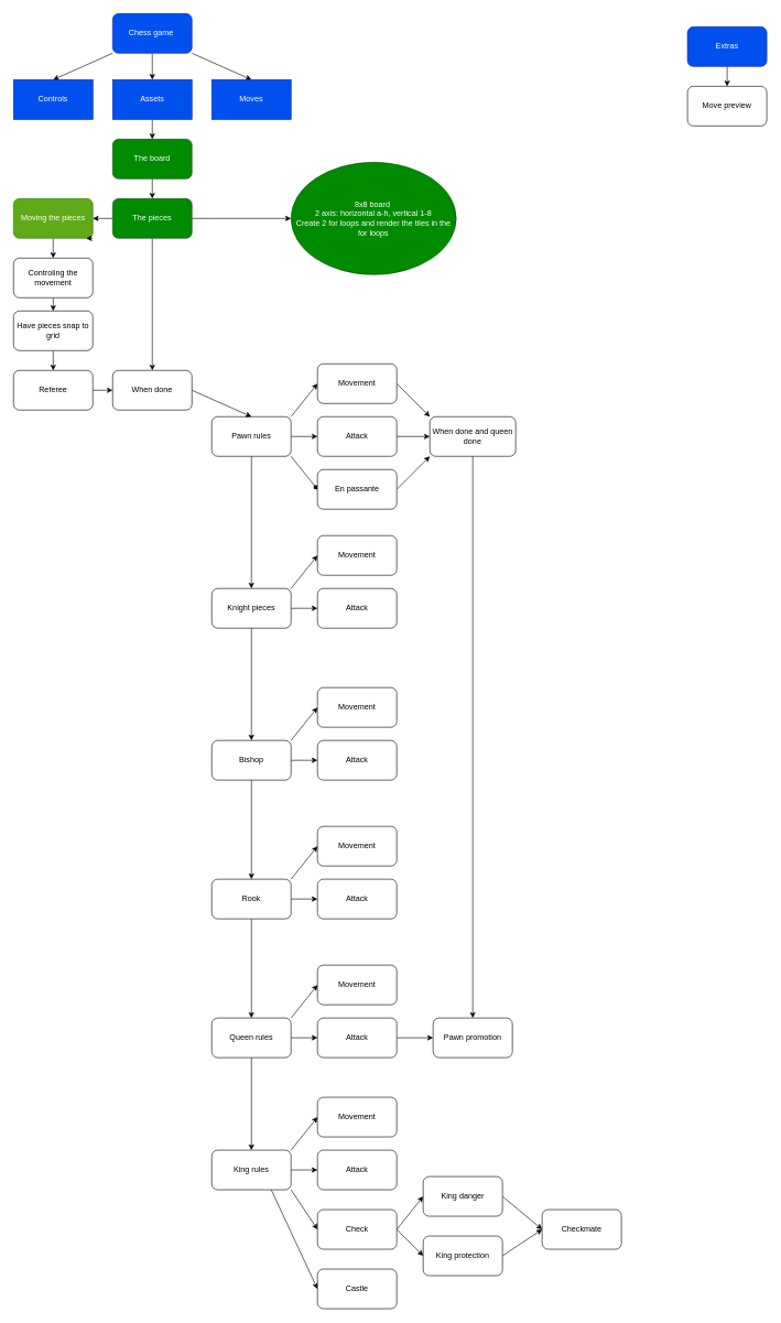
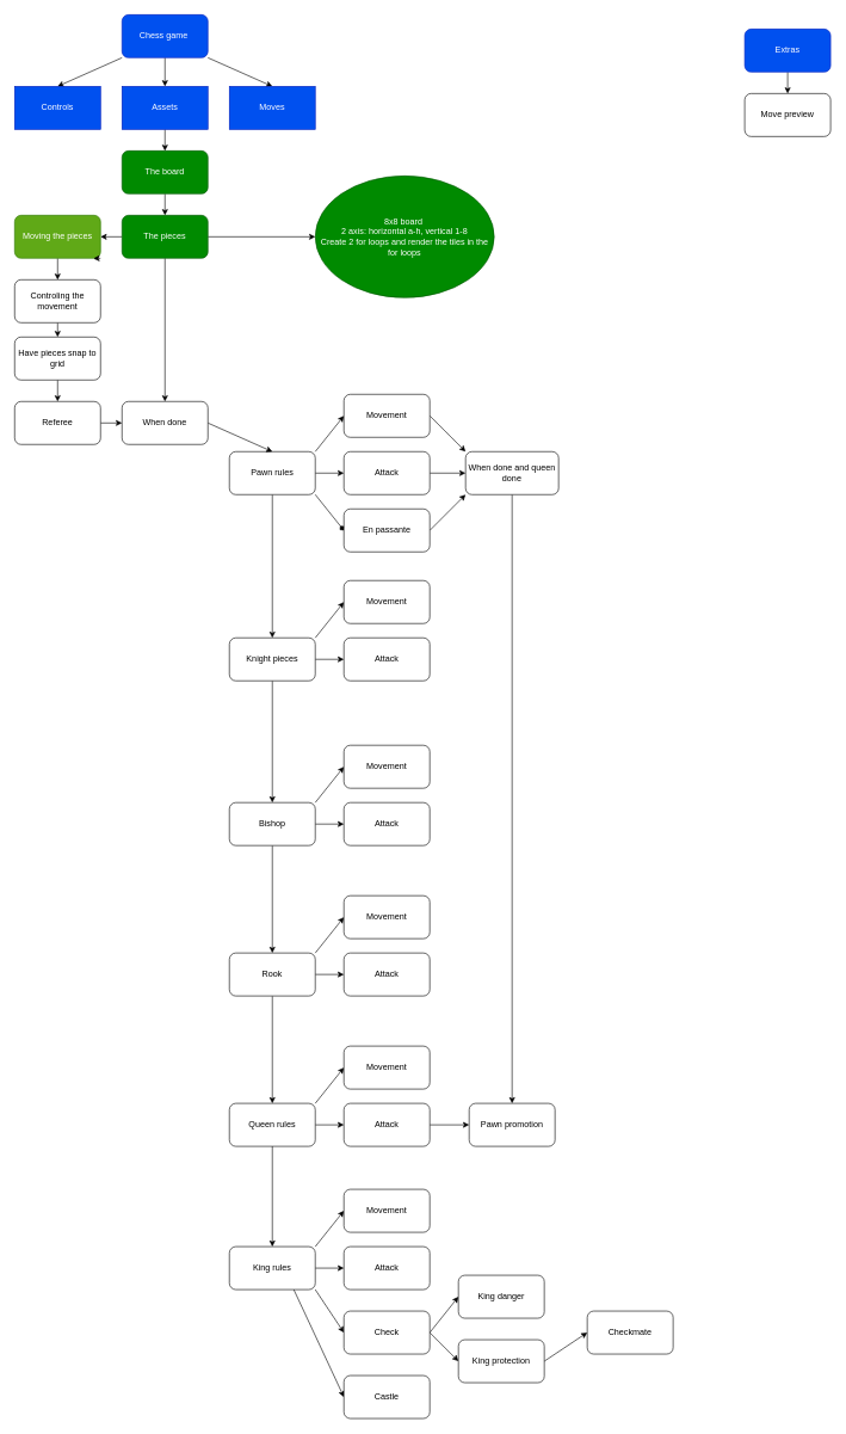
  <mxCell id="0" />
  <mxCell id="1" parent="0" />
  <mxCell id="2" style="edgeStyle=none;html=1;exitX=0.5;exitY=1;exitDx=0;exitDy=0;entryX=0.5;entryY=0;entryDx=0;entryDy=0;" parent="1" source="5" target="20" edge="1"><mxGeometry relative="1" as="geometry" /></mxCell>
  <mxCell id="3" style="edgeStyle=none;html=1;exitX=0;exitY=1;exitDx=0;exitDy=0;entryX=0.5;entryY=0;entryDx=0;entryDy=0;" parent="1" source="5" target="18" edge="1"><mxGeometry relative="1" as="geometry" /></mxCell>
  <mxCell id="4" style="edgeStyle=none;html=1;exitX=1;exitY=1;exitDx=0;exitDy=0;entryX=0.5;entryY=0;entryDx=0;entryDy=0;" parent="1" source="5" target="21" edge="1"><mxGeometry relative="1" as="geometry" /></mxCell>
  <mxCell id="5" value="Chess game&amp;nbsp;" style="rounded=1;whiteSpace=wrap;html=1;fillColor=#0050ef;fontColor=#ffffff;strokeColor=#001DBC;" parent="1" vertex="1"><mxGeometry x="170" y="20" width="120" height="60" as="geometry" /></mxCell>
  <mxCell id="6" style="edgeStyle=none;html=1;exitX=0.5;exitY=1;exitDx=0;exitDy=0;entryX=0.5;entryY=0;entryDx=0;entryDy=0;" parent="1" source="7" target="11" edge="1"><mxGeometry relative="1" as="geometry" /></mxCell>
  <mxCell id="7" value="The board" style="rounded=1;whiteSpace=wrap;html=1;fillColor=#008a00;fontColor=#ffffff;strokeColor=#005700;" parent="1" vertex="1"><mxGeometry x="170" y="210" width="120" height="60" as="geometry" /></mxCell>
  <mxCell id="8" style="edgeStyle=none;html=1;exitX=0;exitY=0.5;exitDx=0;exitDy=0;entryX=1;entryY=0.5;entryDx=0;entryDy=0;" parent="1" source="11" target="13" edge="1"><mxGeometry relative="1" as="geometry" /></mxCell>
  <mxCell id="9" style="edgeStyle=none;html=1;exitX=0.5;exitY=1;exitDx=0;exitDy=0;" parent="1" source="11" target="65" edge="1"><mxGeometry relative="1" as="geometry" /></mxCell>
  <mxCell id="10" style="edgeStyle=none;html=1;exitX=1;exitY=0.5;exitDx=0;exitDy=0;entryX=0;entryY=0.5;entryDx=0;entryDy=0;" parent="1" source="11" target="85" edge="1"><mxGeometry relative="1" as="geometry" /></mxCell>
  <mxCell id="11" value="The pieces" style="rounded=1;whiteSpace=wrap;html=1;fillColor=#008a00;fontColor=#ffffff;strokeColor=#005700;" parent="1" vertex="1"><mxGeometry x="170" y="300" width="120" height="60" as="geometry" /></mxCell>
  <mxCell id="12" style="edgeStyle=none;html=1;exitX=0.5;exitY=1;exitDx=0;exitDy=0;entryX=0.5;entryY=0;entryDx=0;entryDy=0;" parent="1" source="13" target="15" edge="1"><mxGeometry relative="1" as="geometry" /></mxCell>
  <mxCell id="13" value="Moving the pieces" style="rounded=1;whiteSpace=wrap;html=1;fillColor=#60a917;fontColor=#ffffff;strokeColor=#2D7600;" parent="1" vertex="1"><mxGeometry x="20" y="300" width="120" height="60" as="geometry" /></mxCell>
  <mxCell id="14" style="edgeStyle=none;html=1;exitX=0.5;exitY=1;exitDx=0;exitDy=0;" parent="1" source="15" target="17" edge="1"><mxGeometry relative="1" as="geometry" /></mxCell>
  <mxCell id="15" value="Controling the movement" style="rounded=1;whiteSpace=wrap;html=1;" parent="1" vertex="1"><mxGeometry x="20" y="390" width="120" height="60" as="geometry" /></mxCell>
  <mxCell id="16" style="edgeStyle=none;html=1;exitX=0.5;exitY=1;exitDx=0;exitDy=0;entryX=0.5;entryY=0;entryDx=0;entryDy=0;" parent="1" source="17" target="24" edge="1"><mxGeometry relative="1" as="geometry" /></mxCell>
  <mxCell id="17" value="Have pieces snap to grid" style="rounded=1;whiteSpace=wrap;html=1;" parent="1" vertex="1"><mxGeometry x="20" y="470" width="120" height="60" as="geometry" /></mxCell>
  <mxCell id="18" value="Controls" style="rounded=0;whiteSpace=wrap;html=1;fillColor=#0050ef;fontColor=#ffffff;strokeColor=#001DBC;" parent="1" vertex="1"><mxGeometry x="20" y="120" width="120" height="60" as="geometry" /></mxCell>
  <mxCell id="19" style="edgeStyle=none;html=1;exitX=0.5;exitY=1;exitDx=0;exitDy=0;entryX=0.5;entryY=0;entryDx=0;entryDy=0;" parent="1" source="20" target="7" edge="1"><mxGeometry relative="1" as="geometry" /></mxCell>
  <mxCell id="20" value="Assets" style="rounded=0;whiteSpace=wrap;html=1;fillColor=#0050ef;fontColor=#ffffff;strokeColor=#001DBC;" parent="1" vertex="1"><mxGeometry x="170" y="120" width="120" height="60" as="geometry" /></mxCell>
  <mxCell id="21" value="Moves" style="rounded=0;whiteSpace=wrap;html=1;fillColor=#0050ef;fontColor=#ffffff;strokeColor=#001DBC;" parent="1" vertex="1"><mxGeometry x="320" y="120" width="120" height="60" as="geometry" /></mxCell>
  <mxCell id="22" style="edgeStyle=none;html=1;exitX=1;exitY=1;exitDx=0;exitDy=0;entryX=0.917;entryY=1.007;entryDx=0;entryDy=0;entryPerimeter=0;" parent="1" source="13" target="13" edge="1"><mxGeometry relative="1" as="geometry" /></mxCell>
  <mxCell id="23" style="edgeStyle=none;html=1;exitX=1;exitY=0.5;exitDx=0;exitDy=0;" parent="1" source="24" target="65" edge="1"><mxGeometry relative="1" as="geometry" /></mxCell>
  <mxCell id="24" value="Referee" style="rounded=1;whiteSpace=wrap;html=1;" parent="1" vertex="1"><mxGeometry x="20" y="560" width="120" height="60" as="geometry" /></mxCell>
  <mxCell id="25" style="edgeStyle=none;html=1;exitX=1;exitY=0;exitDx=0;exitDy=0;entryX=0;entryY=0.5;entryDx=0;entryDy=0;" parent="1" source="29" target="33" edge="1"><mxGeometry relative="1" as="geometry" /></mxCell>
  <mxCell id="26" style="edgeStyle=none;html=1;exitX=1;exitY=0.5;exitDx=0;exitDy=0;" parent="1" source="29" target="31" edge="1"><mxGeometry relative="1" as="geometry" /></mxCell>
  <mxCell id="27" style="edgeStyle=none;html=1;exitX=1;exitY=1;exitDx=0;exitDy=0;entryX=0;entryY=0.5;entryDx=0;entryDy=0;endArrow=diamond;" parent="1" source="29" target="35" edge="1"><mxGeometry relative="1" as="geometry" /></mxCell>
  <mxCell id="28" style="edgeStyle=none;html=1;exitX=0.5;exitY=1;exitDx=0;exitDy=0;" parent="1" source="29" target="39" edge="1"><mxGeometry relative="1" as="geometry" /></mxCell>
  <mxCell id="29" value="Pawn rules" style="rounded=1;whiteSpace=wrap;html=1;" parent="1" vertex="1"><mxGeometry x="320" y="630" width="120" height="60" as="geometry" /></mxCell>
  <mxCell id="30" style="edgeStyle=none;html=1;exitX=1;exitY=0.5;exitDx=0;exitDy=0;entryX=0;entryY=0.5;entryDx=0;entryDy=0;" parent="1" source="31" target="63" edge="1"><mxGeometry relative="1" as="geometry" /></mxCell>
  <mxCell id="31" value="Attack" style="rounded=1;whiteSpace=wrap;html=1;" parent="1" vertex="1"><mxGeometry x="480" y="630" width="120" height="60" as="geometry" /></mxCell>
  <mxCell id="32" style="edgeStyle=none;html=1;exitX=1;exitY=0.5;exitDx=0;exitDy=0;entryX=0;entryY=0;entryDx=0;entryDy=0;" parent="1" source="33" target="63" edge="1"><mxGeometry relative="1" as="geometry" /></mxCell>
  <mxCell id="33" value="Movement" style="rounded=1;whiteSpace=wrap;html=1;" parent="1" vertex="1"><mxGeometry x="480" y="550" width="120" height="60" as="geometry" /></mxCell>
  <mxCell id="34" style="edgeStyle=none;html=1;exitX=1;exitY=0.5;exitDx=0;exitDy=0;entryX=0;entryY=1;entryDx=0;entryDy=0;" parent="1" source="35" target="63" edge="1"><mxGeometry relative="1" as="geometry" /></mxCell>
  <mxCell id="35" value="En passante" style="rounded=1;whiteSpace=wrap;html=1;" parent="1" vertex="1"><mxGeometry x="480" y="710" width="120" height="60" as="geometry" /></mxCell>
  <mxCell id="36" style="edgeStyle=none;html=1;exitX=1;exitY=0;exitDx=0;exitDy=0;entryX=0;entryY=0.5;entryDx=0;entryDy=0;" parent="1" source="39" target="41" edge="1"><mxGeometry relative="1" as="geometry" /></mxCell>
  <mxCell id="37" style="edgeStyle=none;html=1;exitX=1;exitY=0.5;exitDx=0;exitDy=0;" parent="1" source="39" target="40" edge="1"><mxGeometry relative="1" as="geometry" /></mxCell>
  <mxCell id="38" style="edgeStyle=none;html=1;exitX=0.5;exitY=1;exitDx=0;exitDy=0;" parent="1" source="39" target="45" edge="1"><mxGeometry relative="1" as="geometry" /></mxCell>
  <mxCell id="39" value="Knight pieces" style="rounded=1;whiteSpace=wrap;html=1;" parent="1" vertex="1"><mxGeometry x="320" y="890" width="120" height="60" as="geometry" /></mxCell>
  <mxCell id="40" value="Attack" style="rounded=1;whiteSpace=wrap;html=1;" parent="1" vertex="1"><mxGeometry x="480" y="890" width="120" height="60" as="geometry" /></mxCell>
  <mxCell id="41" value="Movement" style="rounded=1;whiteSpace=wrap;html=1;" parent="1" vertex="1"><mxGeometry x="480" y="810" width="120" height="60" as="geometry" /></mxCell>
  <mxCell id="42" style="edgeStyle=none;html=1;exitX=1;exitY=0;exitDx=0;exitDy=0;entryX=0;entryY=0.5;entryDx=0;entryDy=0;" parent="1" source="45" target="47" edge="1"><mxGeometry relative="1" as="geometry" /></mxCell>
  <mxCell id="43" style="edgeStyle=none;html=1;exitX=1;exitY=0.5;exitDx=0;exitDy=0;" parent="1" source="45" target="46" edge="1"><mxGeometry relative="1" as="geometry" /></mxCell>
  <mxCell id="44" style="edgeStyle=none;html=1;exitX=0.5;exitY=1;exitDx=0;exitDy=0;" parent="1" source="45" target="51" edge="1"><mxGeometry relative="1" as="geometry" /></mxCell>
  <mxCell id="45" value="Bishop" style="rounded=1;whiteSpace=wrap;html=1;" parent="1" vertex="1"><mxGeometry x="320" y="1120" width="120" height="60" as="geometry" /></mxCell>
  <mxCell id="46" value="Attack" style="rounded=1;whiteSpace=wrap;html=1;" parent="1" vertex="1"><mxGeometry x="480" y="1120" width="120" height="60" as="geometry" /></mxCell>
  <mxCell id="47" value="Movement" style="rounded=1;whiteSpace=wrap;html=1;" parent="1" vertex="1"><mxGeometry x="480" y="1040" width="120" height="60" as="geometry" /></mxCell>
  <mxCell id="48" style="edgeStyle=none;html=1;exitX=1;exitY=0;exitDx=0;exitDy=0;entryX=0;entryY=0.5;entryDx=0;entryDy=0;" parent="1" source="51" target="53" edge="1"><mxGeometry relative="1" as="geometry" /></mxCell>
  <mxCell id="49" style="edgeStyle=none;html=1;exitX=1;exitY=0.5;exitDx=0;exitDy=0;" parent="1" source="51" target="52" edge="1"><mxGeometry relative="1" as="geometry" /></mxCell>
  <mxCell id="50" style="edgeStyle=none;html=1;exitX=0.5;exitY=1;exitDx=0;exitDy=0;" parent="1" source="51" target="57" edge="1"><mxGeometry relative="1" as="geometry" /></mxCell>
  <mxCell id="51" value="Rook" style="rounded=1;whiteSpace=wrap;html=1;" parent="1" vertex="1"><mxGeometry x="320" y="1330" width="120" height="60" as="geometry" /></mxCell>
  <mxCell id="52" value="Attack" style="rounded=1;whiteSpace=wrap;html=1;" parent="1" vertex="1"><mxGeometry x="480" y="1330" width="120" height="60" as="geometry" /></mxCell>
  <mxCell id="53" value="Movement" style="rounded=1;whiteSpace=wrap;html=1;" parent="1" vertex="1"><mxGeometry x="480" y="1250" width="120" height="60" as="geometry" /></mxCell>
  <mxCell id="54" style="edgeStyle=none;html=1;exitX=1;exitY=0;exitDx=0;exitDy=0;entryX=0;entryY=0.5;entryDx=0;entryDy=0;" parent="1" source="57" target="60" edge="1"><mxGeometry relative="1" as="geometry" /></mxCell>
  <mxCell id="55" style="edgeStyle=none;html=1;exitX=1;exitY=0.5;exitDx=0;exitDy=0;" parent="1" source="57" target="59" edge="1"><mxGeometry relative="1" as="geometry" /></mxCell>
  <mxCell id="56" style="edgeStyle=none;html=1;exitX=0.5;exitY=1;exitDx=0;exitDy=0;" parent="1" source="57" target="70" edge="1"><mxGeometry relative="1" as="geometry" /></mxCell>
  <mxCell id="57" value="Queen rules" style="rounded=1;whiteSpace=wrap;html=1;" parent="1" vertex="1"><mxGeometry x="320" y="1540" width="120" height="60" as="geometry" /></mxCell>
  <mxCell id="58" style="edgeStyle=none;html=1;exitX=1;exitY=0.5;exitDx=0;exitDy=0;" parent="1" source="59" target="61" edge="1"><mxGeometry relative="1" as="geometry" /></mxCell>
  <mxCell id="59" value="Attack" style="rounded=1;whiteSpace=wrap;html=1;" parent="1" vertex="1"><mxGeometry x="480" y="1540" width="120" height="60" as="geometry" /></mxCell>
  <mxCell id="60" value="Movement" style="rounded=1;whiteSpace=wrap;html=1;" parent="1" vertex="1"><mxGeometry x="480" y="1460" width="120" height="60" as="geometry" /></mxCell>
  <mxCell id="61" value="Pawn promotion" style="rounded=1;whiteSpace=wrap;html=1;" parent="1" vertex="1"><mxGeometry x="655" y="1540" width="120" height="60" as="geometry" /></mxCell>
  <mxCell id="62" style="edgeStyle=none;html=1;exitX=0.5;exitY=1;exitDx=0;exitDy=0;entryX=0.5;entryY=0;entryDx=0;entryDy=0;" parent="1" source="63" target="61" edge="1"><mxGeometry relative="1" as="geometry" /></mxCell>
  <mxCell id="63" value="When done and queen done" style="rounded=1;whiteSpace=wrap;html=1;" parent="1" vertex="1"><mxGeometry x="650" y="630" width="130" height="60" as="geometry" /></mxCell>
  <mxCell id="64" style="edgeStyle=none;html=1;exitX=1;exitY=0.5;exitDx=0;exitDy=0;entryX=0.5;entryY=0;entryDx=0;entryDy=0;" parent="1" source="65" target="29" edge="1"><mxGeometry relative="1" as="geometry" /></mxCell>
  <mxCell id="65" value="When done" style="rounded=1;whiteSpace=wrap;html=1;" parent="1" vertex="1"><mxGeometry x="170" y="560" width="120" height="60" as="geometry" /></mxCell>
  <mxCell id="66" style="edgeStyle=none;html=1;exitX=1;exitY=0;exitDx=0;exitDy=0;entryX=0;entryY=0.5;entryDx=0;entryDy=0;" parent="1" source="70" target="72" edge="1"><mxGeometry relative="1" as="geometry" /></mxCell>
  <mxCell id="67" style="edgeStyle=none;html=1;exitX=1;exitY=0.5;exitDx=0;exitDy=0;" parent="1" source="70" target="71" edge="1"><mxGeometry relative="1" as="geometry" /></mxCell>
  <mxCell id="68" style="edgeStyle=none;html=1;exitX=1;exitY=1;exitDx=0;exitDy=0;entryX=0;entryY=0.5;entryDx=0;entryDy=0;" parent="1" source="70" target="75" edge="1"><mxGeometry relative="1" as="geometry" /></mxCell>
  <mxCell id="69" style="edgeStyle=none;html=1;exitX=0.75;exitY=1;exitDx=0;exitDy=0;entryX=0;entryY=0.5;entryDx=0;entryDy=0;" parent="1" source="70" target="76" edge="1"><mxGeometry relative="1" as="geometry" /></mxCell>
  <mxCell id="70" value="King rules" style="rounded=1;whiteSpace=wrap;html=1;" parent="1" vertex="1"><mxGeometry x="320" y="1740" width="120" height="60" as="geometry" /></mxCell>
  <mxCell id="71" value="Attack" style="rounded=1;whiteSpace=wrap;html=1;" parent="1" vertex="1"><mxGeometry x="480" y="1740" width="120" height="60" as="geometry" /></mxCell>
  <mxCell id="72" value="Movement" style="rounded=1;whiteSpace=wrap;html=1;" parent="1" vertex="1"><mxGeometry x="480" y="1660" width="120" height="60" as="geometry" /></mxCell>
  <mxCell id="73" style="edgeStyle=none;html=1;exitX=1;exitY=0.5;exitDx=0;exitDy=0;entryX=0;entryY=0.5;entryDx=0;entryDy=0;" parent="1" source="75" target="80" edge="1"><mxGeometry relative="1" as="geometry" /></mxCell>
  <mxCell id="74" style="edgeStyle=none;html=1;exitX=1;exitY=0.5;exitDx=0;exitDy=0;entryX=0;entryY=0.5;entryDx=0;entryDy=0;" parent="1" source="75" target="78" edge="1"><mxGeometry relative="1" as="geometry" /></mxCell>
  <mxCell id="75" value="Check" style="rounded=1;whiteSpace=wrap;html=1;" parent="1" vertex="1"><mxGeometry x="480" y="1830" width="120" height="60" as="geometry" /></mxCell>
  <mxCell id="76" value="Castle" style="rounded=1;whiteSpace=wrap;html=1;" parent="1" vertex="1"><mxGeometry x="480" y="1920" width="120" height="60" as="geometry" /></mxCell>
  <mxCell id="77" style="edgeStyle=none;html=1;exitX=1;exitY=0.5;exitDx=0;exitDy=0;" parent="1" source="78" edge="1"><mxGeometry relative="1" as="geometry"><mxPoint x="820" y="1860" as="targetPoint" /></mxGeometry></mxCell>
  <mxCell id="78" value="King protection" style="rounded=1;whiteSpace=wrap;html=1;" parent="1" vertex="1"><mxGeometry x="640" y="1870" width="120" height="60" as="geometry" /></mxCell>
- <mxCell id="79" style="edgeStyle=none;html=1;exitX=1;exitY=0.5;exitDx=0;exitDy=0;entryX=0;entryY=0.5;entryDx=0;entryDy=0;" parent="1" source="80" target="81" edge="1"><mxGeometry relative="1" as="geometry" /></mxCell>
  <mxCell id="80" value="King danger" style="rounded=1;whiteSpace=wrap;html=1;" parent="1" vertex="1"><mxGeometry x="640" y="1780" width="120" height="60" as="geometry" /></mxCell>
  <mxCell id="81" value="Checkmate" style="rounded=1;whiteSpace=wrap;html=1;" parent="1" vertex="1"><mxGeometry x="820" y="1830" width="120" height="60" as="geometry" /></mxCell>
  <mxCell id="82" style="edgeStyle=none;html=1;exitX=0.5;exitY=1;exitDx=0;exitDy=0;entryX=0.5;entryY=0;entryDx=0;entryDy=0;" parent="1" source="83" target="84" edge="1"><mxGeometry relative="1" as="geometry" /></mxCell>
  <mxCell id="83" value="Extras" style="rounded=1;whiteSpace=wrap;html=1;fillColor=#0050ef;fontColor=#ffffff;strokeColor=#001DBC;" parent="1" vertex="1"><mxGeometry x="1040" y="40" width="120" height="60" as="geometry" /></mxCell>
  <mxCell id="84" value="Move preview" style="rounded=1;whiteSpace=wrap;html=1;" parent="1" vertex="1"><mxGeometry x="1040" y="130" width="120" height="60" as="geometry" /></mxCell>
  <mxCell id="85" value="8x8 board&amp;nbsp;&lt;br&gt;2 axis: horizontal a-h, vertical 1-8&lt;br&gt;Create 2 for loops and render the tiles in the for loops" style="ellipse;whiteSpace=wrap;html=1;fillColor=#008a00;fontColor=#ffffff;strokeColor=#005700;" parent="1" vertex="1"><mxGeometry x="440" y="245" width="250" height="170" as="geometry" /></mxCell>
